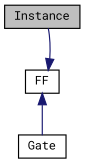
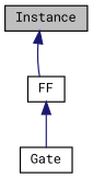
  digraph {
    fontname="Roboto Mono"
    node [color=black fillcolor=white fontname="Roboto Mono" fontsize=10 shape=record style=filled]
    edge [color=midnightblue dir=back fontname="Roboto Mono" fontsize=10 labelfontname=Helvetica labelfontsize=10 style=solid]
    n1 [fillcolor=grey75 fontcolor=black height=0.2 label=Instance width=0.4]
    n2 [height=0.2 label=FF width=0.4]
    n3 [height=0.2 label=Gate width=0.4]
-   n2 -> n1
+   n1 -> n2
    n2 -> n3
  }
